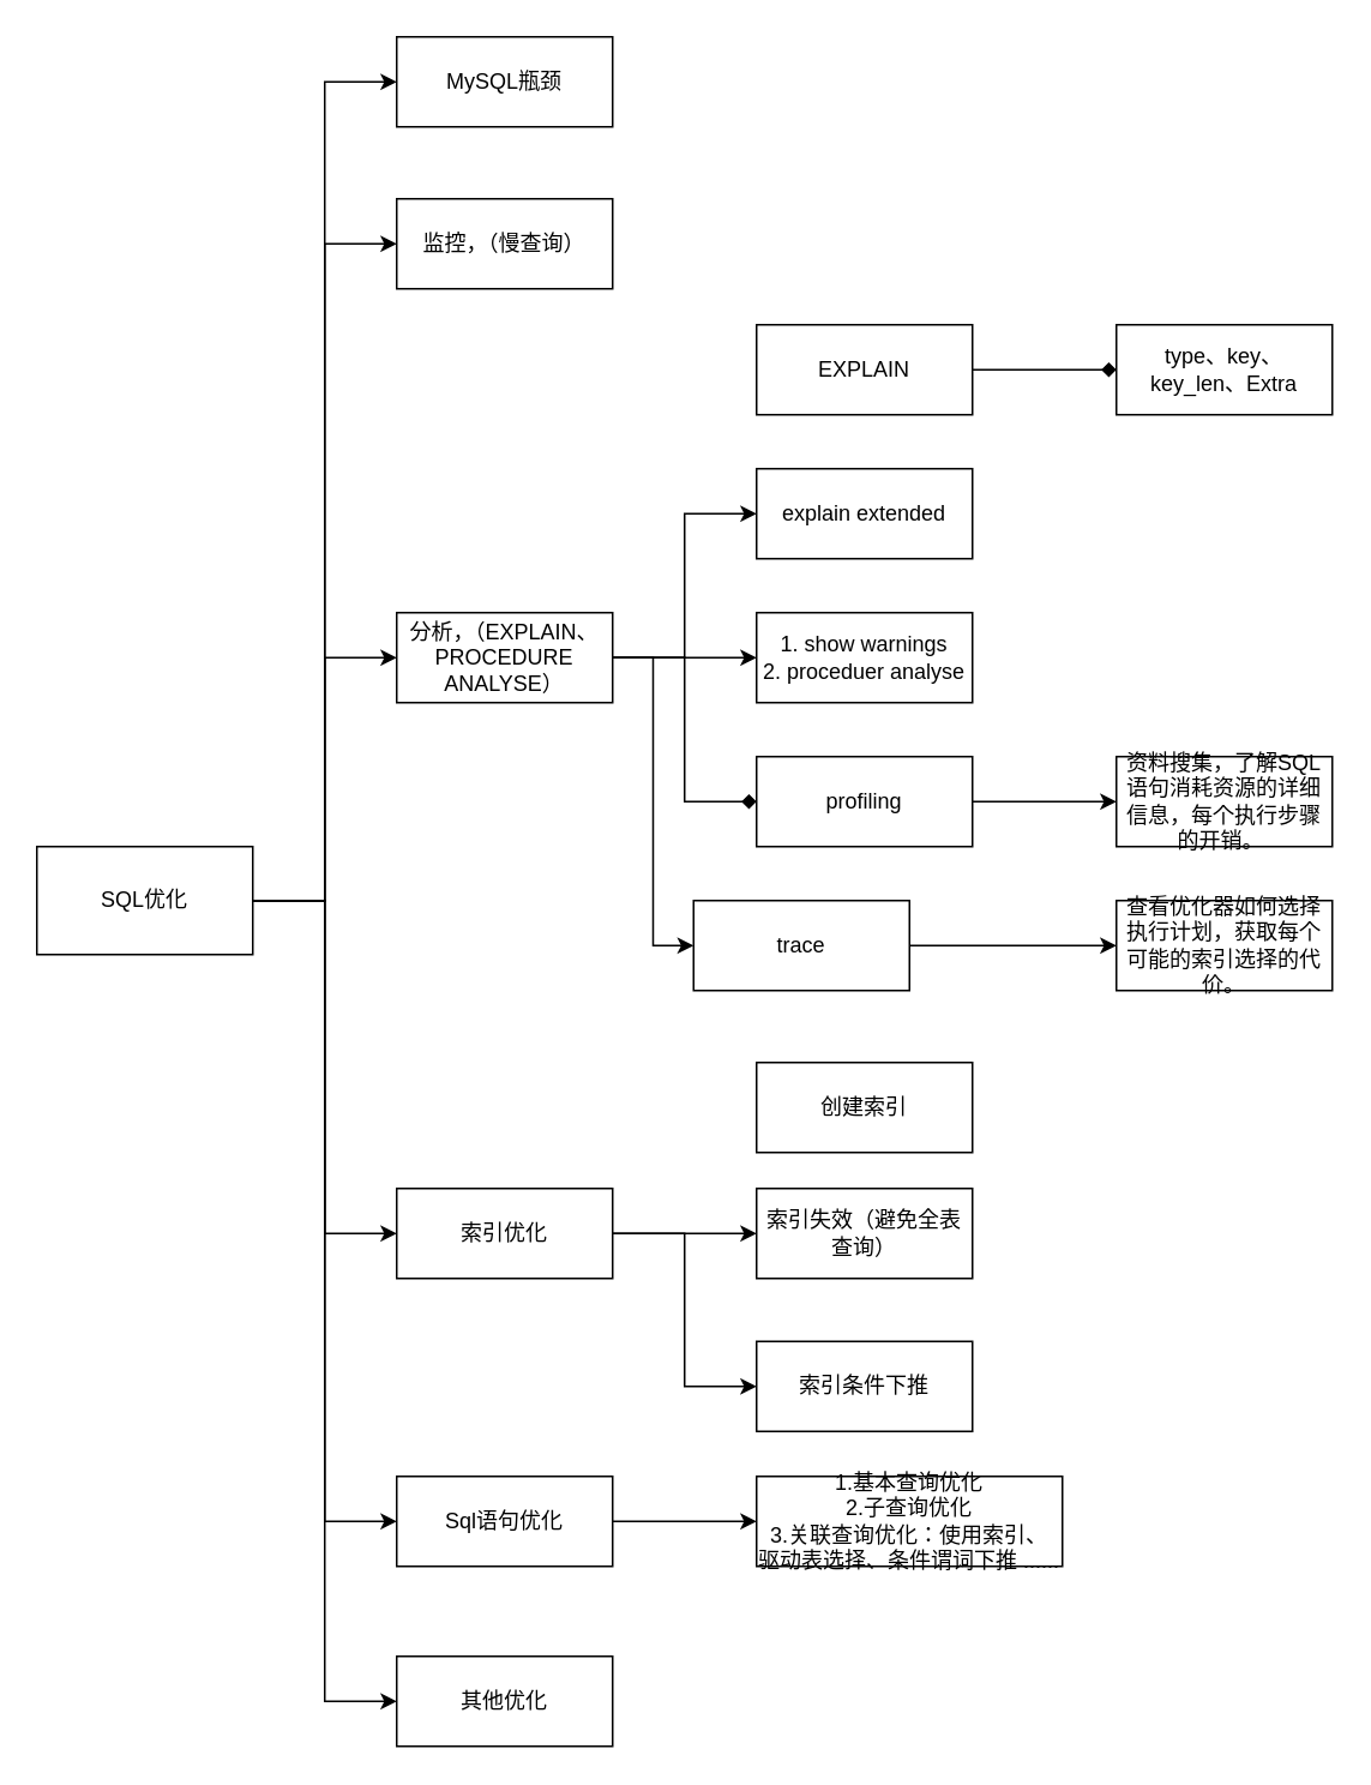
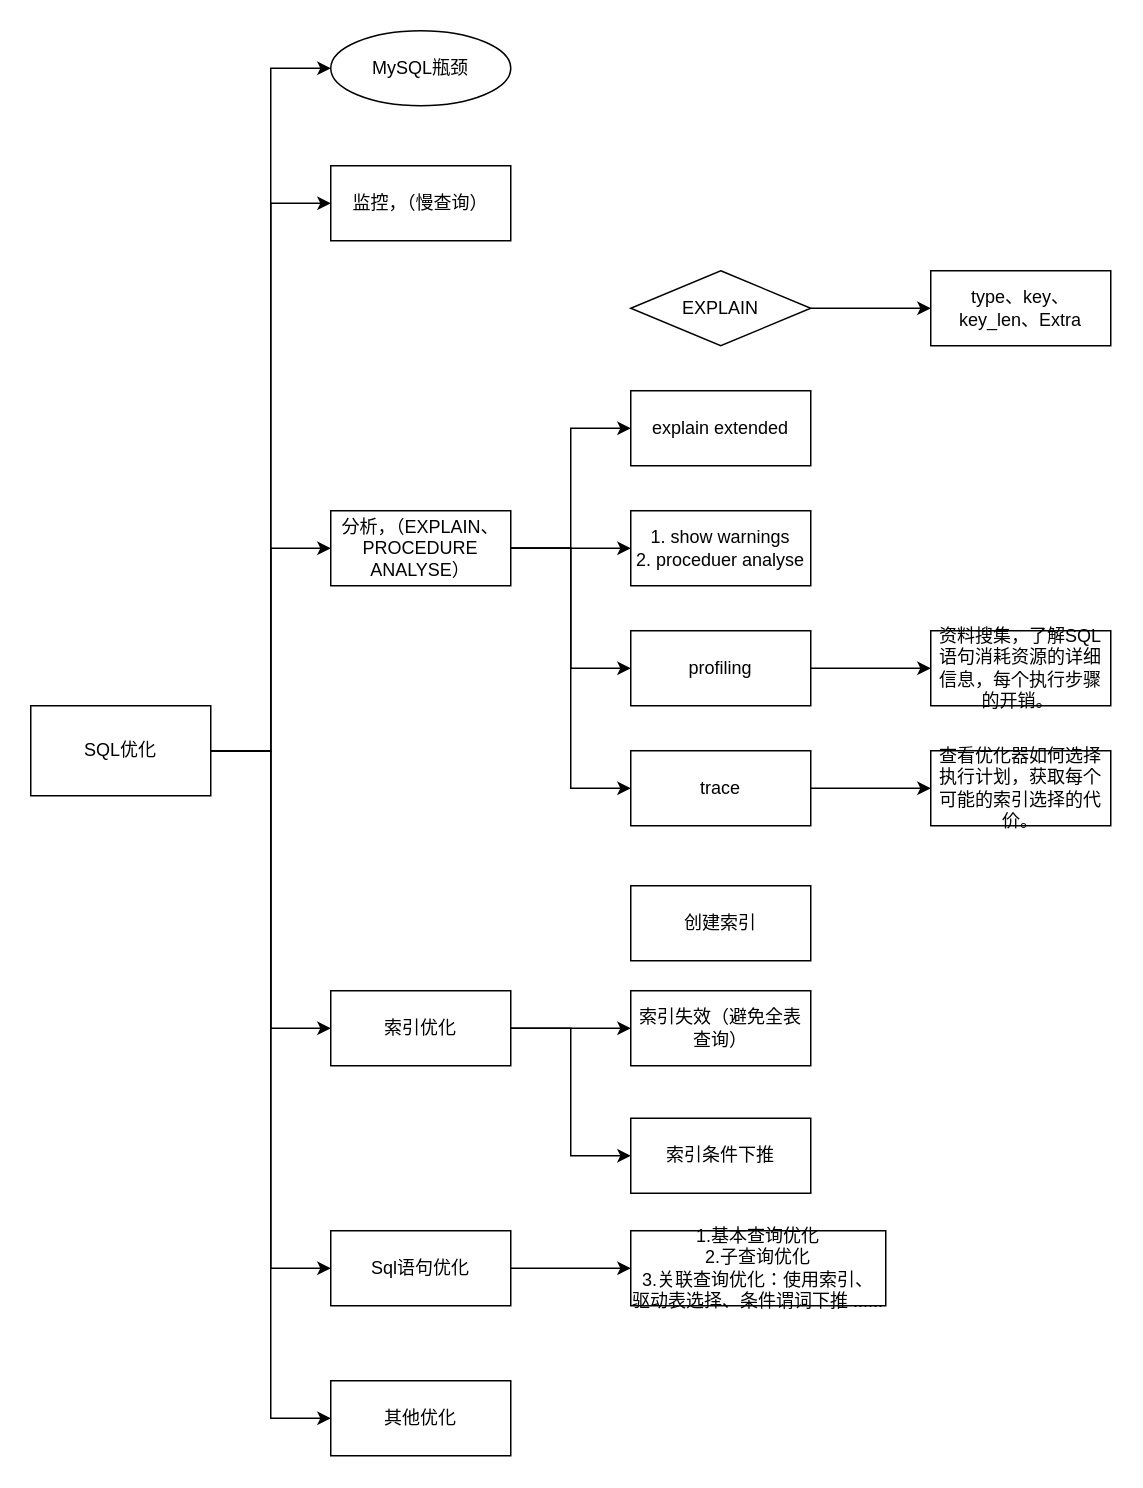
  <mxCell id="0" />
  <mxCell id="1" parent="0" />
  <mxCell id="2" value="" style="edgeStyle=orthogonalEdgeStyle;rounded=0;orthogonalLoop=1;jettySize=auto;html=1;entryX=0;entryY=0.5;entryDx=0;entryDy=0;" parent="1" source="8" target="9" edge="1"><mxGeometry relative="1" as="geometry" /></mxCell>
  <mxCell id="3" style="edgeStyle=orthogonalEdgeStyle;rounded=0;orthogonalLoop=1;jettySize=auto;html=1;entryX=0;entryY=0.5;entryDx=0;entryDy=0;" parent="1" source="8" target="10" edge="1"><mxGeometry relative="1" as="geometry" /></mxCell>
  <mxCell id="4" style="edgeStyle=orthogonalEdgeStyle;rounded=0;orthogonalLoop=1;jettySize=auto;html=1;entryX=0;entryY=0.5;entryDx=0;entryDy=0;" parent="1" source="8" target="15" edge="1"><mxGeometry relative="1" as="geometry" /></mxCell>
  <mxCell id="5" style="edgeStyle=orthogonalEdgeStyle;rounded=0;orthogonalLoop=1;jettySize=auto;html=1;entryX=0;entryY=0.5;entryDx=0;entryDy=0;" parent="1" source="8" target="17" edge="1"><mxGeometry relative="1" as="geometry" /></mxCell>
  <mxCell id="6" style="edgeStyle=orthogonalEdgeStyle;rounded=0;orthogonalLoop=1;jettySize=auto;html=1;entryX=0;entryY=0.5;entryDx=0;entryDy=0;" parent="1" source="8" target="18" edge="1"><mxGeometry relative="1" as="geometry" /></mxCell>
  <mxCell id="7" style="edgeStyle=orthogonalEdgeStyle;rounded=0;orthogonalLoop=1;jettySize=auto;html=1;entryX=0;entryY=0.5;entryDx=0;entryDy=0;" parent="1" source="8" target="32" edge="1"><mxGeometry relative="1" as="geometry" /></mxCell>
  <mxCell id="8" value="SQL优化" style="rounded=0;whiteSpace=wrap;html=1;" parent="1" vertex="1"><mxGeometry x="20" y="470" width="120" height="60" as="geometry" /></mxCell>
- <mxCell id="9" value="MySQL瓶颈" style="rounded=0;whiteSpace=wrap;html=1;" parent="1" vertex="1"><mxGeometry x="220" y="20" width="120" height="50" as="geometry" /></mxCell>
+ <mxCell id="9" value="MySQL瓶颈" style="ellipse;whiteSpace=wrap;html=1;" parent="1" vertex="1"><mxGeometry x="220" y="20" width="120" height="50" as="geometry" /></mxCell>
  <mxCell id="10" value="监控，（慢查询）" style="rounded=0;whiteSpace=wrap;html=1;" parent="1" vertex="1"><mxGeometry x="220" y="110" width="120" height="50" as="geometry" /></mxCell>
  <mxCell id="11" style="edgeStyle=orthogonalEdgeStyle;rounded=0;orthogonalLoop=1;jettySize=auto;html=1;entryX=0;entryY=0.5;entryDx=0;entryDy=0;" parent="1" source="15" target="22" edge="1"><mxGeometry relative="1" as="geometry" /></mxCell>
  <mxCell id="12" style="edgeStyle=orthogonalEdgeStyle;rounded=0;orthogonalLoop=1;jettySize=auto;html=1;entryX=0;entryY=0.5;entryDx=0;entryDy=0;" parent="1" source="15" target="21" edge="1"><mxGeometry relative="1" as="geometry" /></mxCell>
- <mxCell id="13" style="edgeStyle=orthogonalEdgeStyle;rounded=0;orthogonalLoop=1;jettySize=auto;html=1;entryX=0;entryY=0.5;entryDx=0;entryDy=0;endArrow=diamond;" parent="1" source="15" target="26" edge="1"><mxGeometry relative="1" as="geometry" /></mxCell>
+ <mxCell id="13" style="edgeStyle=orthogonalEdgeStyle;rounded=0;orthogonalLoop=1;jettySize=auto;html=1;entryX=0;entryY=0.5;entryDx=0;entryDy=0;" parent="1" source="15" target="26" edge="1"><mxGeometry relative="1" as="geometry" /></mxCell>
  <mxCell id="14" style="edgeStyle=orthogonalEdgeStyle;rounded=0;orthogonalLoop=1;jettySize=auto;html=1;entryX=0;entryY=0.5;entryDx=0;entryDy=0;" parent="1" source="15" target="24" edge="1"><mxGeometry relative="1" as="geometry" /></mxCell>
  <mxCell id="15" value="分析，（EXPLAIN、PROCEDURE ANALYSE）" style="rounded=0;whiteSpace=wrap;html=1;" parent="1" vertex="1"><mxGeometry x="220" y="340" width="120" height="50" as="geometry" /></mxCell>
  <mxCell id="16" value="" style="edgeStyle=orthogonalEdgeStyle;rounded=0;orthogonalLoop=1;jettySize=auto;html=1;" parent="1" source="17" target="36" edge="1"><mxGeometry relative="1" as="geometry" /></mxCell>
  <mxCell id="17" value="Sql语句优化" style="rounded=0;whiteSpace=wrap;html=1;" parent="1" vertex="1"><mxGeometry x="220" y="820" width="120" height="50" as="geometry" /></mxCell>
  <mxCell id="18" value="其他优化" style="rounded=0;whiteSpace=wrap;html=1;" parent="1" vertex="1"><mxGeometry x="220" y="920" width="120" height="50" as="geometry" /></mxCell>
- <mxCell id="19" value="" style="edgeStyle=orthogonalEdgeStyle;rounded=0;orthogonalLoop=1;jettySize=auto;html=1;endArrow=diamond;" parent="1" source="20" target="29" edge="1"><mxGeometry relative="1" as="geometry" /></mxCell>
- <mxCell id="20" value="EXPLAIN" style="rounded=0;whiteSpace=wrap;html=1;" parent="1" vertex="1"><mxGeometry x="420" y="180" width="120" height="50" as="geometry" /></mxCell>
+ <mxCell id="19" value="" style="edgeStyle=orthogonalEdgeStyle;rounded=0;orthogonalLoop=1;jettySize=auto;html=1;" parent="1" source="20" target="29" edge="1"><mxGeometry relative="1" as="geometry" /></mxCell>
+ <mxCell id="20" value="EXPLAIN" style="rhombus;whiteSpace=wrap;html=1;" parent="1" vertex="1"><mxGeometry x="420" y="180" width="120" height="50" as="geometry" /></mxCell>
  <mxCell id="21" value="&lt;div&gt;1. show warnings&lt;/div&gt;&lt;div&gt;2. proceduer analyse&lt;/div&gt;" style="rounded=0;whiteSpace=wrap;html=1;" parent="1" vertex="1"><mxGeometry x="420" y="340" width="120" height="50" as="geometry" /></mxCell>
  <mxCell id="22" value="explain extended" style="rounded=0;whiteSpace=wrap;html=1;" parent="1" vertex="1"><mxGeometry x="420" y="260" width="120" height="50" as="geometry" /></mxCell>
  <mxCell id="23" value="" style="edgeStyle=orthogonalEdgeStyle;rounded=0;orthogonalLoop=1;jettySize=auto;html=1;" parent="1" source="24" target="28" edge="1"><mxGeometry relative="1" as="geometry" /></mxCell>
- <mxCell id="24" value="trace" style="rounded=0;whiteSpace=wrap;html=1;" parent="1" vertex="1"><mxGeometry x="385" y="500" width="120" height="50" as="geometry" /></mxCell>
+ <mxCell id="24" value="trace" style="rounded=0;whiteSpace=wrap;html=1;" parent="1" vertex="1"><mxGeometry x="420" y="500" width="120" height="50" as="geometry" /></mxCell>
  <mxCell id="25" value="" style="edgeStyle=orthogonalEdgeStyle;rounded=0;orthogonalLoop=1;jettySize=auto;html=1;" parent="1" source="26" target="27" edge="1"><mxGeometry relative="1" as="geometry" /></mxCell>
  <mxCell id="26" value="profiling" style="rounded=0;whiteSpace=wrap;html=1;" parent="1" vertex="1"><mxGeometry x="420" y="420" width="120" height="50" as="geometry" /></mxCell>
  <mxCell id="27" value="资料搜集，了解SQL语句消耗资源的详细信息，每个执行步骤的开销。&amp;nbsp;" style="rounded=0;whiteSpace=wrap;html=1;" parent="1" vertex="1"><mxGeometry x="620" y="420" width="120" height="50" as="geometry" /></mxCell>
  <mxCell id="28" value="查看优化器如何选择执行计划，获取每个可能的索引选择的代价。" style="rounded=0;whiteSpace=wrap;html=1;" parent="1" vertex="1"><mxGeometry x="620" y="500" width="120" height="50" as="geometry" /></mxCell>
  <mxCell id="29" value="type、key、key_len、Extra" style="rounded=0;whiteSpace=wrap;html=1;" parent="1" vertex="1"><mxGeometry x="620" y="180" width="120" height="50" as="geometry" /></mxCell>
  <mxCell id="30" value="" style="edgeStyle=orthogonalEdgeStyle;rounded=0;orthogonalLoop=1;jettySize=auto;html=1;entryX=0;entryY=0.5;entryDx=0;entryDy=0;" parent="1" source="32" target="35" edge="1"><mxGeometry relative="1" as="geometry" /></mxCell>
  <mxCell id="31" style="edgeStyle=orthogonalEdgeStyle;rounded=0;orthogonalLoop=1;jettySize=auto;html=1;entryX=0;entryY=0.5;entryDx=0;entryDy=0;" parent="1" source="32" target="34" edge="1"><mxGeometry relative="1" as="geometry"><mxPoint x="420" y="755" as="targetPoint" /></mxGeometry></mxCell>
  <mxCell id="32" value="索引优化" style="rounded=0;whiteSpace=wrap;html=1;" parent="1" vertex="1"><mxGeometry x="220" y="660" width="120" height="50" as="geometry" /></mxCell>
  <mxCell id="33" value="创建索引" style="rounded=0;whiteSpace=wrap;html=1;" parent="1" vertex="1"><mxGeometry x="420" y="590" width="120" height="50" as="geometry" /></mxCell>
  <mxCell id="34" value="索引条件下推" style="rounded=0;whiteSpace=wrap;html=1;" parent="1" vertex="1"><mxGeometry x="420" y="745" width="120" height="50" as="geometry" /></mxCell>
  <mxCell id="35" value="索引失效（避免全表查询）" style="rounded=0;whiteSpace=wrap;html=1;" parent="1" vertex="1"><mxGeometry x="420" y="660" width="120" height="50" as="geometry" /></mxCell>
  <mxCell id="36" value="&lt;div&gt;1.基本查询优化&lt;/div&gt;&lt;div&gt;2.子查询优化&lt;/div&gt;&lt;div&gt;3.关联查询优化：使用索引、 驱动表选择、条件谓词下推 ......&lt;/div&gt;" style="rounded=0;whiteSpace=wrap;html=1;" parent="1" vertex="1"><mxGeometry x="420" y="820" width="170" height="50" as="geometry" /></mxCell>
